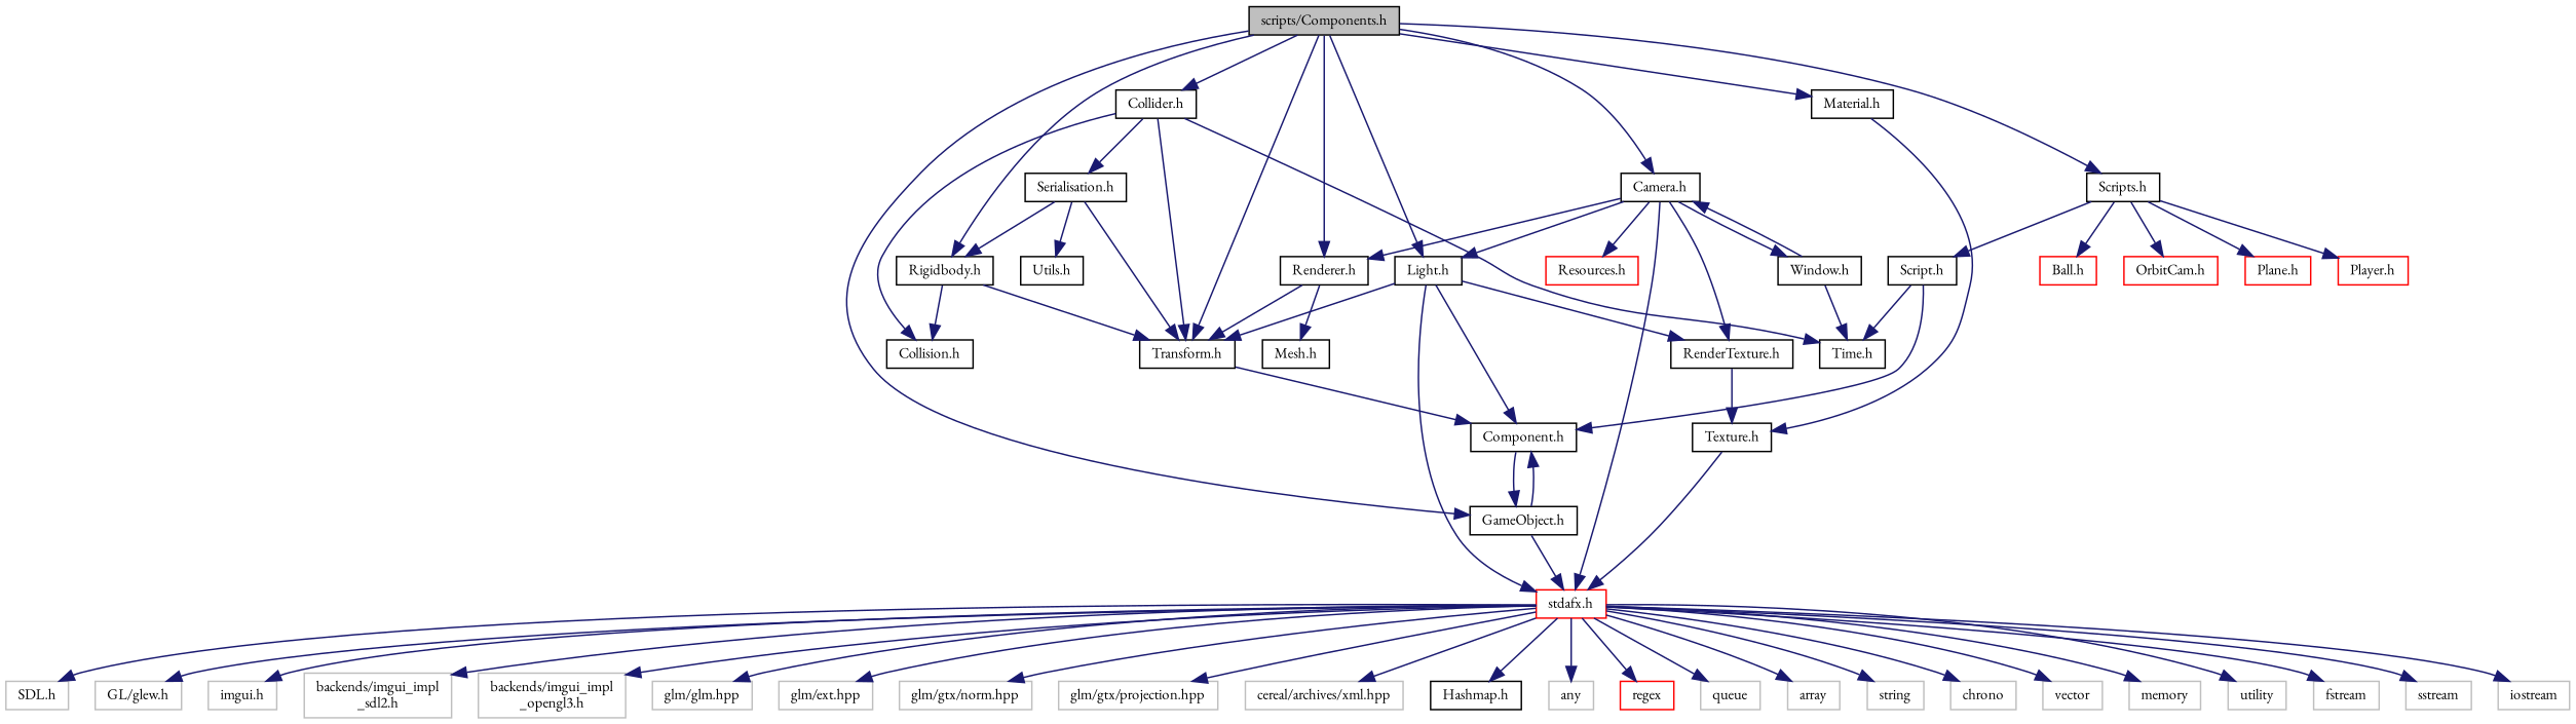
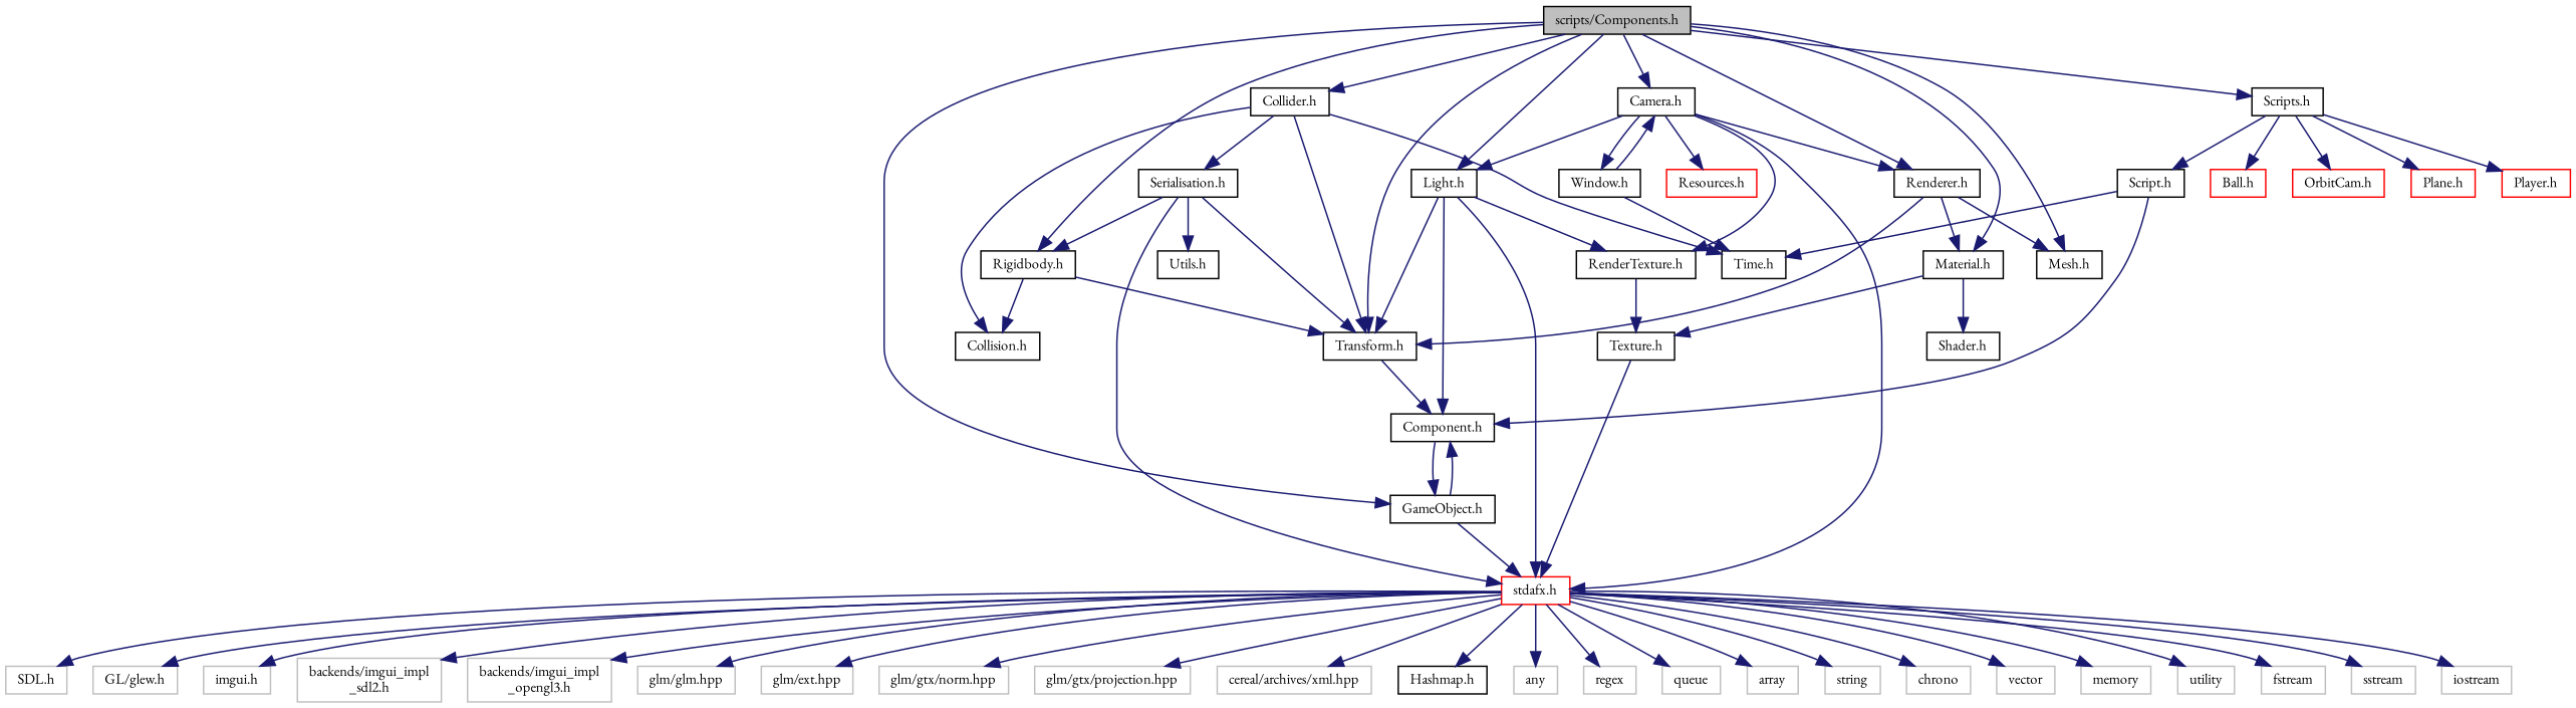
  digraph {
    fontname="EB Garamond"
    node [color=black fillcolor=white fontname="EB Garamond" fontsize=10 shape=record style=filled]
    edge [color=midnightblue fontname="EB Garamond" fontsize=10 labelfontname=Helvetica labelfontsize=10 style=solid]
    n1 [fillcolor=grey75 fontcolor=black height=0.2 label="scripts/Components.h" width=0.4]
    n2 [height=0.2 label="Transform.h" width=0.4]
    n3 [height=0.2 label="GameObject.h" width=0.4]
    n4 [height=0.2 label="Rigidbody.h" width=0.4]
    n5 [height=0.2 label="Collider.h" width=0.4]
    n6 [height=0.2 label="Camera.h" width=0.4]
    n7 [height=0.2 label="Renderer.h" width=0.4]
    n8 [height=0.2 label="Mesh.h" width=0.4]
    n9 [height=0.2 label="Material.h" width=0.4]
    n10 [height=0.2 label="Light.h" width=0.4]
    n11 [height=0.2 label="Scripts.h" width=0.4]
    n12 [height=0.2 label="Component.h" width=0.4]
    n13 [color=red height=0.2 label="stdafx.h" width=0.4]
    n14 [height=0.2 label="Collision.h" width=0.4]
    n15 [height=0.2 label="Time.h" width=0.4]
    n16 [height=0.2 label="Serialisation.h" width=0.4]
    n17 [height=0.2 label="RenderTexture.h" width=0.4]
    n18 [height=0.2 label="Window.h" width=0.4]
    n19 [color=red height=0.2 label="Resources.h" width=0.4]
    n20 [height=0.2 label="Texture.h" width=0.4]
+   n21 [height=0.2 label="Shader.h" width=0.4]
    n22 [height=0.2 label="Script.h" width=0.4]
    n23 [color=red height=0.2 label="Ball.h" width=0.4]
    n24 [color=red height=0.2 label="OrbitCam.h" width=0.4]
    n25 [color=red height=0.2 label="Plane.h" width=0.4]
    n26 [color=red height=0.2 label="Player.h" width=0.4]
    n27 [color=grey75 height=0.2 label="SDL.h" width=0.4]
    n28 [color=grey75 height=0.2 label="GL/glew.h" width=0.4]
    n29 [color=grey75 height=0.2 label="imgui.h" width=0.4]
    n30 [color=grey75 height=0.2 label="backends/imgui_impl\l_sdl2.h" width=0.4]
    n31 [color=grey75 height=0.2 label="backends/imgui_impl\l_opengl3.h" width=0.4]
    n32 [color=grey75 height=0.2 label="glm/glm.hpp" width=0.4]
    n33 [color=grey75 height=0.2 label="glm/ext.hpp" width=0.4]
    n34 [color=grey75 height=0.2 label="glm/gtx/norm.hpp" width=0.4]
    n35 [color=grey75 height=0.2 label="glm/gtx/projection.hpp" width=0.4]
    n36 [color=grey75 height=0.2 label="cereal/archives/xml.hpp" width=0.4]
    n37 [height=0.2 label="Hashmap.h" width=0.4]
    n38 [color=grey75 height=0.2 label=any width=0.4]
-   n39 [color=red height=0.2 label=regex width=0.4]
+   n39 [color=grey75 height=0.2 label=regex width=0.4]
    n40 [color=grey75 height=0.2 label=queue width=0.4]
    n41 [color=grey75 height=0.2 label=array width=0.4]
    n42 [color=grey75 height=0.2 label=string width=0.4]
    n43 [color=grey75 height=0.2 label=chrono width=0.4]
    n44 [color=grey75 height=0.2 label=vector width=0.4]
    n45 [color=grey75 height=0.2 label=memory width=0.4]
    n46 [color=grey75 height=0.2 label=utility width=0.4]
    n47 [color=grey75 height=0.2 label=fstream width=0.4]
    n48 [color=grey75 height=0.2 label=sstream width=0.4]
    n49 [color=grey75 height=0.2 label=iostream width=0.4]
    n50 [height=0.2 label="Utils.h" width=0.4]
    n1 -> n2
    n1 -> n3
    n1 -> n4
    n1 -> n5
    n1 -> n6
    n1 -> n7
+   n1 -> n8
    n1 -> n9
    n1 -> n10
    n1 -> n11
    n2 -> n12
    n3 -> n12
    n3 -> n13
    n4 -> n2
    n4 -> n14
    n5 -> n2
    n5 -> n14
    n5 -> n15
    n5 -> n16
    n6 -> n7
    n6 -> n10
    n6 -> n13
    n6 -> n17
    n6 -> n18
    n6 -> n19
    n7 -> n2
    n7 -> n8
+   n7 -> n9
    n9 -> n20
+   n9 -> n21
    n10 -> n2
    n10 -> n12
    n10 -> n13
    n10 -> n17
    n11 -> n22
    n11 -> n23
    n11 -> n24
    n11 -> n25
    n11 -> n26
    n12 -> n3
    n13 -> n27
    n13 -> n28
    n13 -> n29
    n13 -> n30
    n13 -> n31
    n13 -> n32
    n13 -> n33
    n13 -> n34
    n13 -> n35
    n13 -> n36
    n13 -> n37
    n13 -> n38
    n13 -> n39
    n13 -> n40
    n13 -> n41
    n13 -> n42
    n13 -> n43
    n13 -> n44
    n13 -> n45
    n13 -> n46
    n13 -> n47
    n13 -> n48
    n13 -> n49
    n16 -> n2
    n16 -> n4
+   n16 -> n13
    n16 -> n50
    n17 -> n20
    n18 -> n6
    n18 -> n15
    n20 -> n13
    n22 -> n12
    n22 -> n15
  }
